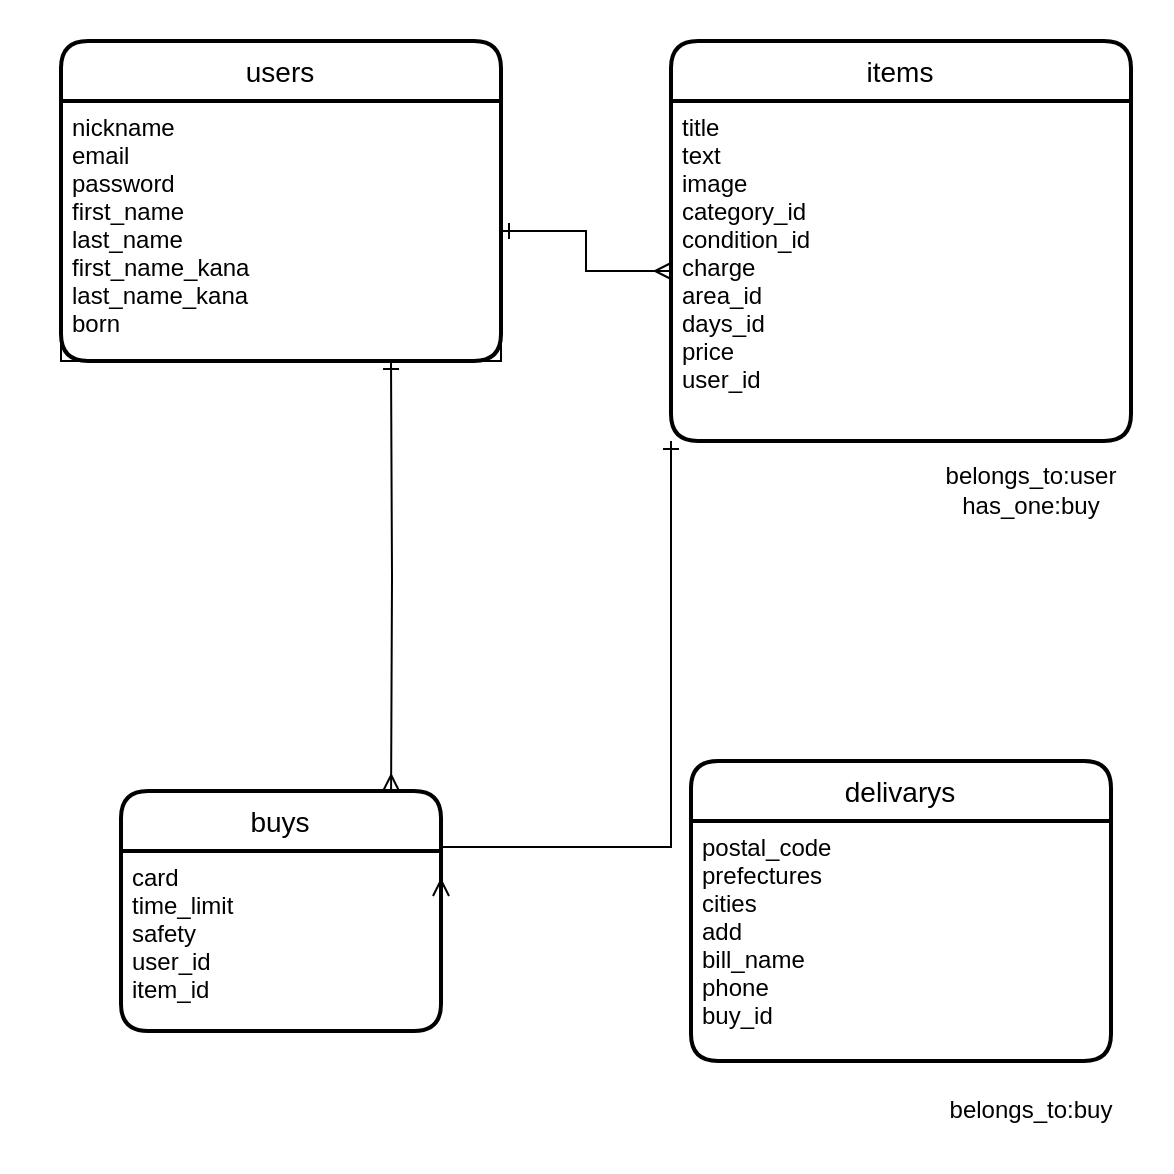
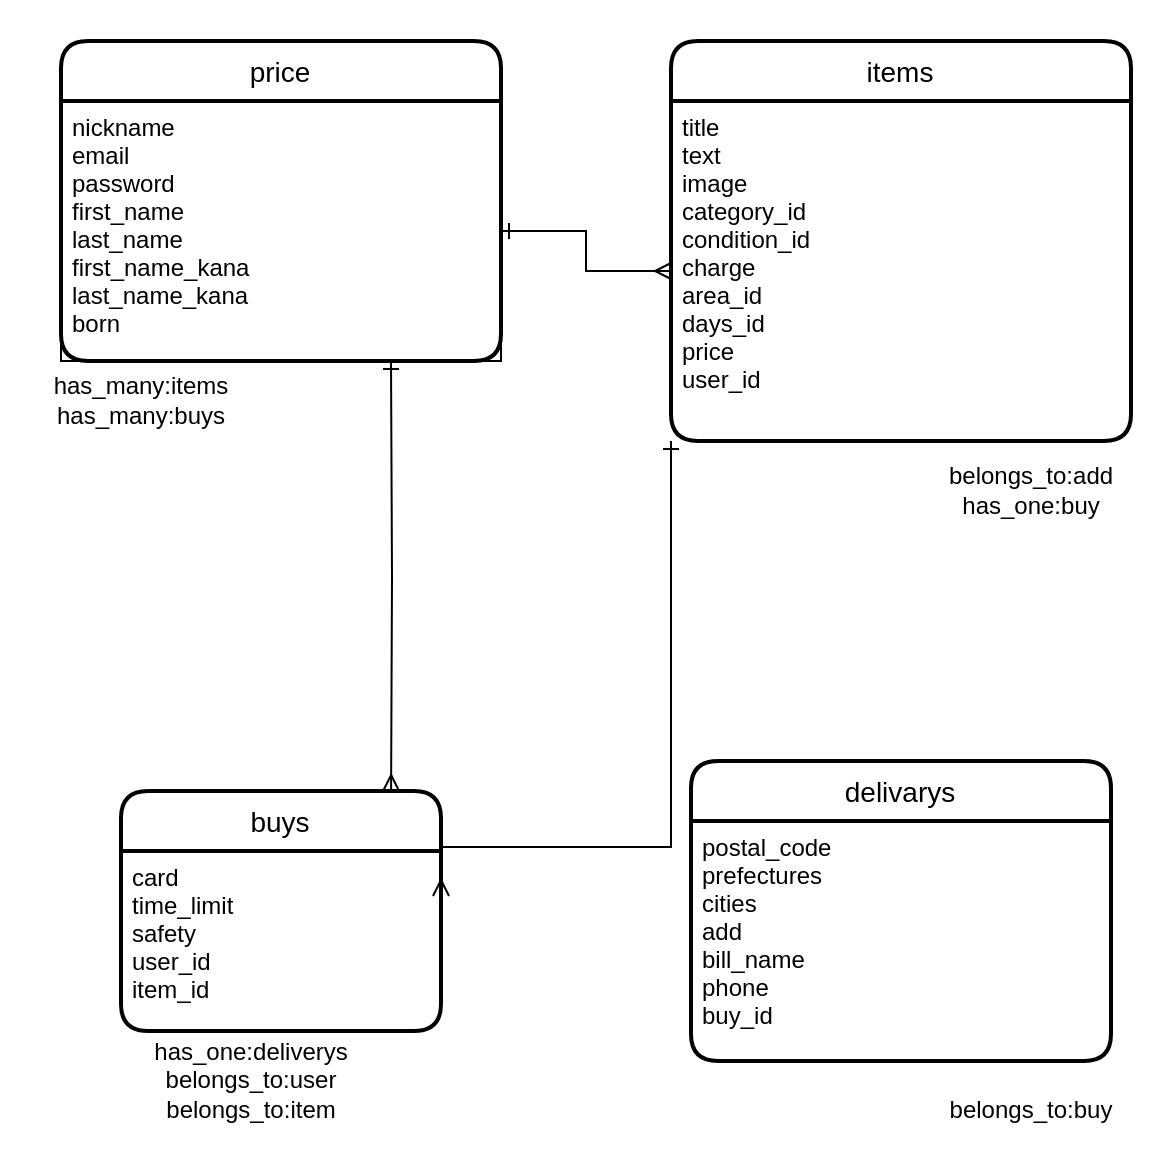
  <mxCell id="0" />
  <mxCell id="1" parent="0" />
- <mxCell id="2" value="belongs_to:user&lt;br&gt;has_one:buy" style="text;html=1;align=center;verticalAlign=middle;resizable=0;points=[];autosize=1;" vertex="1" parent="1"><mxGeometry x="465" y="230" width="100" height="30" as="geometry" /></mxCell>
+ <mxCell id="2" value="belongs_to:add&lt;br&gt;has_one:buy" style="text;html=1;align=center;verticalAlign=middle;resizable=0;points=[];autosize=1;" vertex="1" parent="1"><mxGeometry x="465" y="230" width="100" height="30" as="geometry" /></mxCell>
  <mxCell id="3" style="edgeStyle=orthogonalEdgeStyle;rounded=0;orthogonalLoop=1;jettySize=auto;html=1;startArrow=ERone;startFill=0;endArrow=ERmany;endFill=0;" edge="1" parent="1" source="11" target="9"><mxGeometry relative="1" as="geometry"><mxPoint x="40" y="135" as="sourcePoint" /><Array as="points" /></mxGeometry></mxCell>
+ <mxCell id="4" value="has_one:deliverys&lt;br&gt;belongs_to:user&lt;br&gt;belongs_to:item" style="text;html=1;align=center;verticalAlign=middle;resizable=0;points=[];autosize=1;" vertex="1" parent="1"><mxGeometry x="70" y="515" width="110" height="50" as="geometry" /></mxCell>
  <mxCell id="5" value="belongs_to:buy" style="text;html=1;align=center;verticalAlign=middle;resizable=0;points=[];autosize=1;" vertex="1" parent="1"><mxGeometry x="465" y="545" width="100" height="20" as="geometry" /></mxCell>
  <mxCell id="6" style="edgeStyle=orthogonalEdgeStyle;rounded=0;orthogonalLoop=1;jettySize=auto;html=1;exitX=0;exitY=1;exitDx=0;exitDy=0;entryX=1;entryY=0.25;entryDx=0;entryDy=0;startArrow=ERone;startFill=0;endArrow=ERmany;endFill=0;" edge="1" parent="1" source="9" target="16"><mxGeometry relative="1" as="geometry"><Array as="points"><mxPoint x="335" y="423" /></Array></mxGeometry></mxCell>
  <mxCell id="7" style="edgeStyle=orthogonalEdgeStyle;rounded=0;orthogonalLoop=1;jettySize=auto;html=1;exitX=0.75;exitY=1;exitDx=0;exitDy=0;entryX=0.844;entryY=0;entryDx=0;entryDy=0;entryPerimeter=0;startArrow=ERone;startFill=0;endArrow=ERmany;endFill=0;" edge="1" parent="1" target="15"><mxGeometry relative="1" as="geometry"><mxPoint x="195" y="180" as="sourcePoint" /></mxGeometry></mxCell>
  <mxCell id="8" value="items" style="swimlane;childLayout=stackLayout;horizontal=1;startSize=30;horizontalStack=0;rounded=1;fontSize=14;fontStyle=0;strokeWidth=2;resizeParent=0;resizeLast=1;shadow=0;dashed=0;align=center;" vertex="1" parent="1"><mxGeometry x="335" y="20" width="230" height="200" as="geometry" /></mxCell>
  <mxCell id="9" value="title&#10;text&#10;image&#10;category_id&#10;condition_id&#10;charge&#10;area_id&#10;days_id&#10;price&#10;user_id&#10;" style="align=left;strokeColor=none;fillColor=none;spacingLeft=4;fontSize=12;verticalAlign=top;resizable=0;rotatable=0;part=1;" vertex="1" parent="8"><mxGeometry y="30" width="230" height="170" as="geometry" /></mxCell>
- <mxCell id="10" value="users" style="swimlane;childLayout=stackLayout;horizontal=1;startSize=30;horizontalStack=0;rounded=1;fontSize=14;fontStyle=0;strokeWidth=2;resizeParent=0;resizeLast=1;shadow=0;dashed=0;align=center;" vertex="1" parent="1"><mxGeometry x="30" y="20" width="220" height="160" as="geometry" /></mxCell>
+ <mxCell id="10" value="price" style="swimlane;childLayout=stackLayout;horizontal=1;startSize=30;horizontalStack=0;rounded=1;fontSize=14;fontStyle=0;strokeWidth=2;resizeParent=0;resizeLast=1;shadow=0;dashed=0;align=center;" vertex="1" parent="1"><mxGeometry x="30" y="20" width="220" height="160" as="geometry" /></mxCell>
  <mxCell id="11" value="nickname&#10;email&#10;password&#10;first_name&#10;last_name&#10;first_name_kana&#10;last_name_kana&#10;born" style="align=left;fillColor=none;spacingLeft=4;fontSize=12;verticalAlign=top;resizable=0;rotatable=0;part=1;" vertex="1" parent="10"><mxGeometry y="30" width="220" height="130" as="geometry" /></mxCell>
+ <mxCell id="12" value="has_many:items&lt;br&gt;has_many:buys" style="text;html=1;align=center;verticalAlign=middle;resizable=0;points=[];autosize=1;" vertex="1" parent="1"><mxGeometry x="20" y="185" width="100" height="30" as="geometry" /></mxCell>
  <mxCell id="13" value="delivarys" style="swimlane;childLayout=stackLayout;horizontal=1;startSize=30;horizontalStack=0;rounded=1;fontSize=14;fontStyle=0;strokeWidth=2;resizeParent=0;resizeLast=1;shadow=0;dashed=0;align=center;" vertex="1" parent="1"><mxGeometry x="345" y="380" width="210" height="150" as="geometry" /></mxCell>
  <mxCell id="14" value="postal_code&#10;prefectures&#10;cities&#10;add&#10;bill_name&#10;phone&#10;buy_id" style="align=left;strokeColor=none;fillColor=none;spacingLeft=4;fontSize=12;verticalAlign=top;resizable=0;rotatable=0;part=1;" vertex="1" parent="13"><mxGeometry y="30" width="210" height="120" as="geometry" /></mxCell>
  <mxCell id="15" value="buys" style="swimlane;childLayout=stackLayout;horizontal=1;startSize=30;horizontalStack=0;rounded=1;fontSize=14;fontStyle=0;strokeWidth=2;resizeParent=0;resizeLast=1;shadow=0;dashed=0;align=center;" vertex="1" parent="1"><mxGeometry x="60" y="395" width="160" height="120" as="geometry" /></mxCell>
  <mxCell id="16" value="card&#10;time_limit&#10;safety&#10;user_id&#10;item_id" style="align=left;strokeColor=none;fillColor=none;spacingLeft=4;fontSize=12;verticalAlign=top;resizable=0;rotatable=0;part=1;" vertex="1" parent="15"><mxGeometry y="30" width="160" height="90" as="geometry" /></mxCell>
